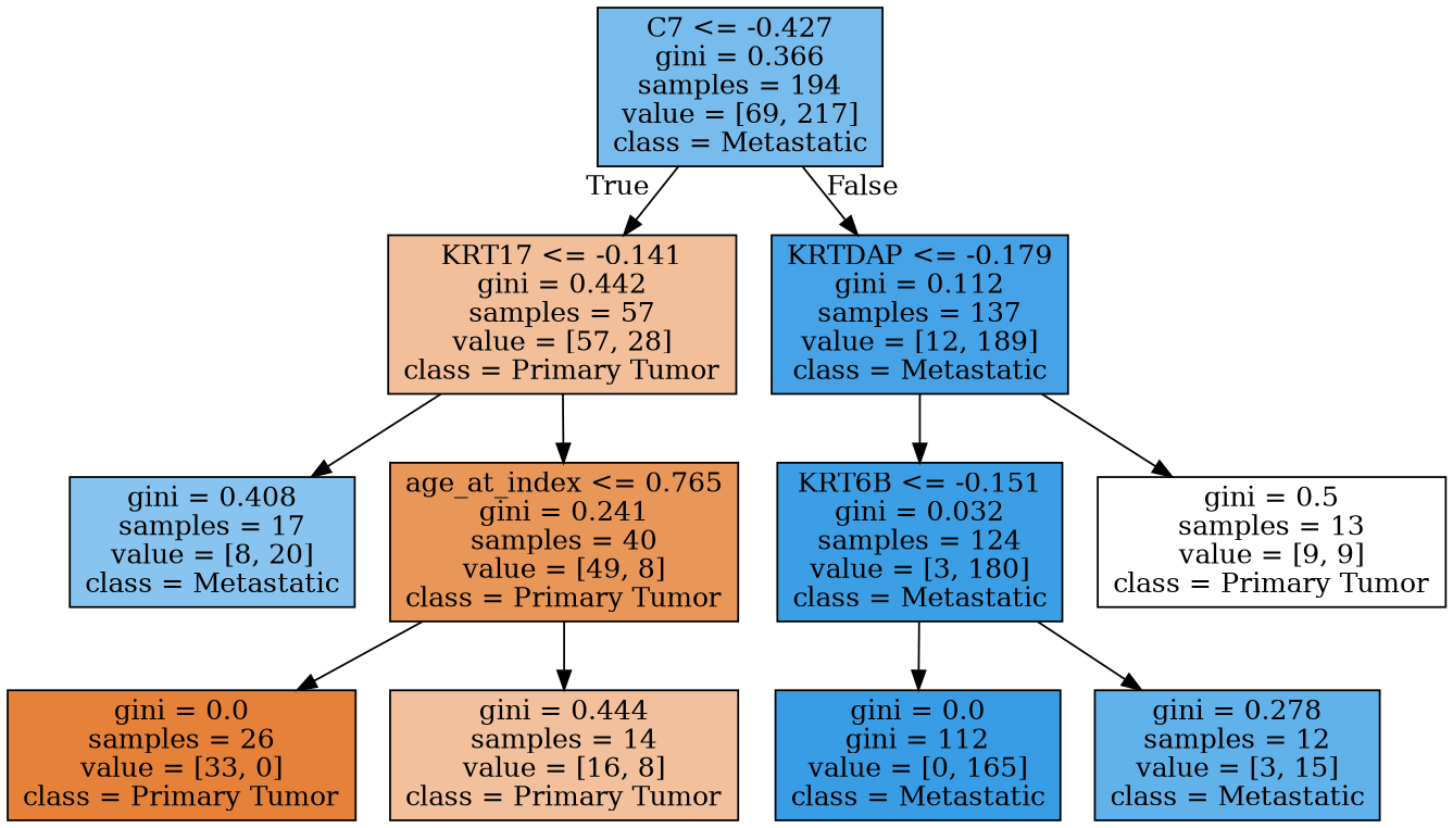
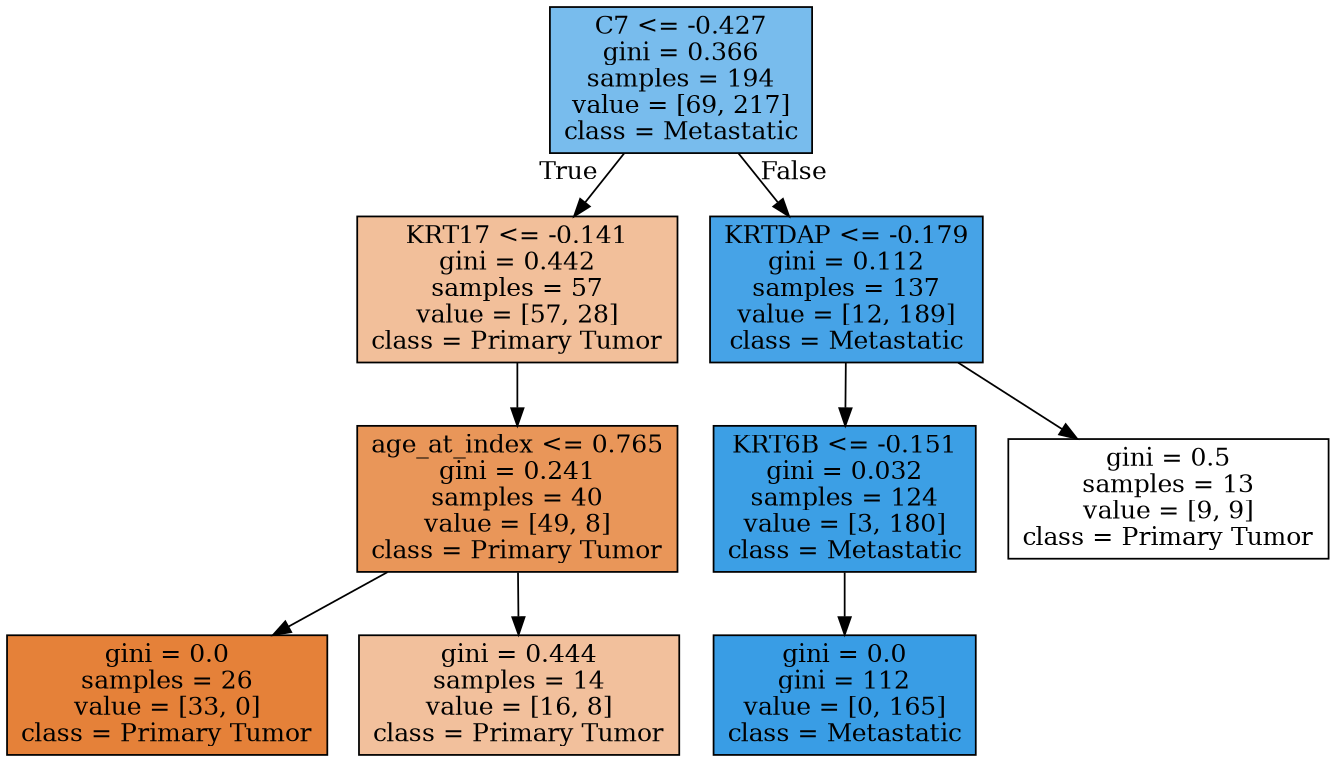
  digraph {
    node [color=black shape=box style=filled]
    n1 [fillcolor="#78bced" label="C7 <= -0.427\ngini = 0.366\nsamples = 194\nvalue = [69, 217]\nclass = Metastatic"]
    n2 [fillcolor="#f2bf9a" label="KRT17 <= -0.141\ngini = 0.442\nsamples = 57\nvalue = [57, 28]\nclass = Primary Tumor"]
    n3 [fillcolor="#46a3e7" label="KRTDAP <= -0.179\ngini = 0.112\nsamples = 137\nvalue = [12, 189]\nclass = Metastatic"]
-   n4 [fillcolor="#88c4ef" label="gini = 0.408\nsamples = 17\nvalue = [8, 20]\nclass = Metastatic"]
    n5 [fillcolor="#e99659" label="age_at_index <= 0.765\ngini = 0.241\nsamples = 40\nvalue = [49, 8]\nclass = Primary Tumor"]
    n6 [fillcolor="#3c9fe5" label="KRT6B <= -0.151\ngini = 0.032\nsamples = 124\nvalue = [3, 180]\nclass = Metastatic"]
    n7 [fillcolor="#ffffff" label="gini = 0.5\nsamples = 13\nvalue = [9, 9]\nclass = Primary Tumor"]
    n8 [fillcolor="#e58139" label="gini = 0.0\nsamples = 26\nvalue = [33, 0]\nclass = Primary Tumor"]
    n9 [fillcolor="#f2c09c" label="gini = 0.444\nsamples = 14\nvalue = [16, 8]\nclass = Primary Tumor"]
    n10 [fillcolor="#399de5" label="gini = 0.0\ngini = 112\nvalue = [0, 165]\nclass = Metastatic"]
-   n11 [fillcolor="#61b1ea" label="gini = 0.278\nsamples = 12\nvalue = [3, 15]\nclass = Metastatic"]
    n1 -> n2 [headlabel=True labelangle=45 labeldistance=2.5]
    n1 -> n3 [headlabel=False labelangle=-45 labeldistance=2.5]
-   n2 -> n4
    n2 -> n5
    n3 -> n6
    n3 -> n7
    n5 -> n8
    n5 -> n9
    n6 -> n10
-   n6 -> n11
  }
